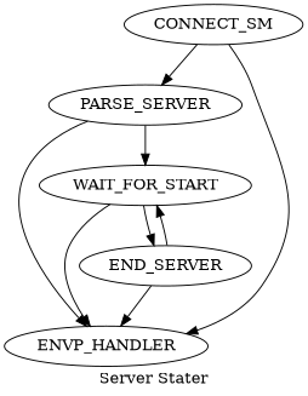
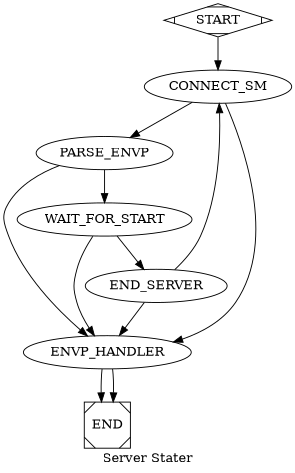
  digraph {
    label="Server Stater"
+   START [shape=Mdiamond]
    CONNECT_SM
-   PARSE_ENVP [label=PARSE_SERVER]
+   PARSE_ENVP
    n4 [label=ENVP_HANDLER]
    WAIT_FOR_START
+   END [shape=Msquare]
    n7 [label=END_SERVER]
+   START -> CONNECT_SM
    CONNECT_SM -> PARSE_ENVP
    CONNECT_SM -> n4
    PARSE_ENVP -> n4
    PARSE_ENVP -> WAIT_FOR_START
+   n4 -> END
+   n4 -> END
    WAIT_FOR_START -> n4
    WAIT_FOR_START -> n7
    n7 -> n4
-   n7 -> WAIT_FOR_START
+   n7 -> CONNECT_SM
  }
